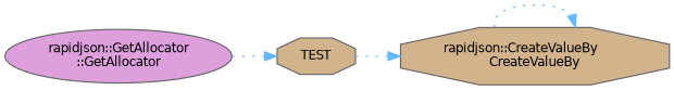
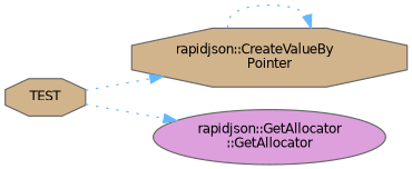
  digraph {
    rankdir=LR
    node [color=grey40 fillcolor=tan fontname=Helvetica fontsize=10 shape=octagon style=filled]
    edge [color=steelblue1 fontname=Helvetica fontsize=10 labelfontname=Helvetica labelfontsize=10 style=dotted]
    n1 [color=gray40 fontcolor=black height=0.2 label=TEST width=0.4]
-   n2 [height=0.2 label="rapidjson::CreateValueBy\lCreateValueBy" width=0.4]
+   n2 [height=0.2 label="rapidjson::CreateValueBy\lPointer" width=0.4]
    n3 [fillcolor=plum height=0.2 label="rapidjson::GetAllocator\l::GetAllocator" shape=ellipse width=0.4]
    n1 -> n2
-   n3 -> n1
+   n1 -> n3
    n2 -> n2
  }
